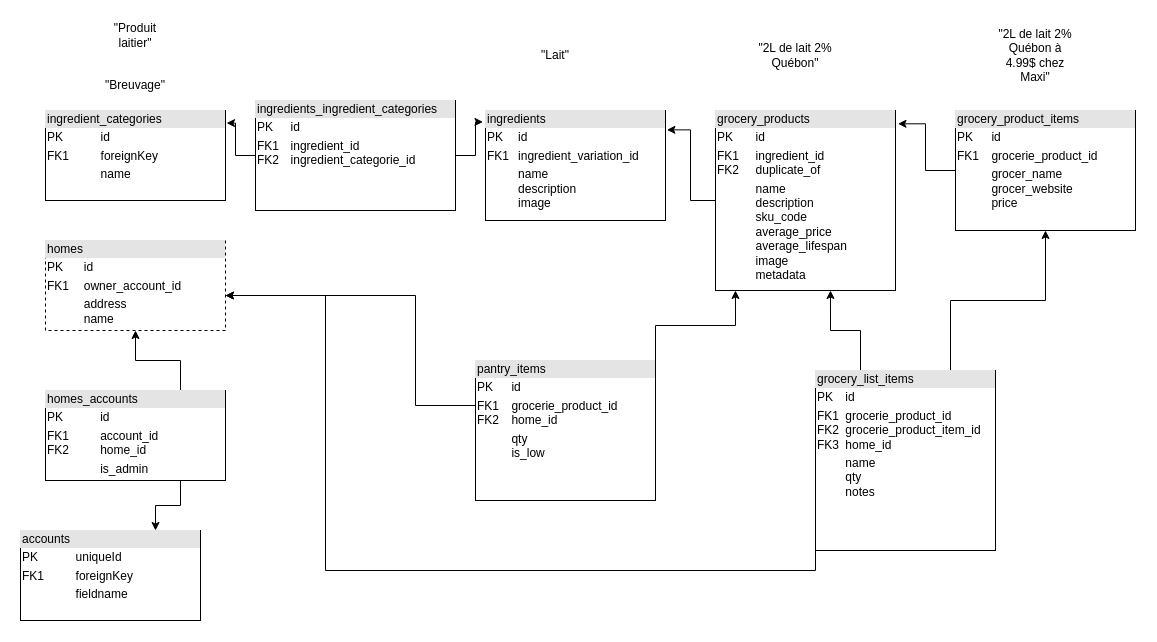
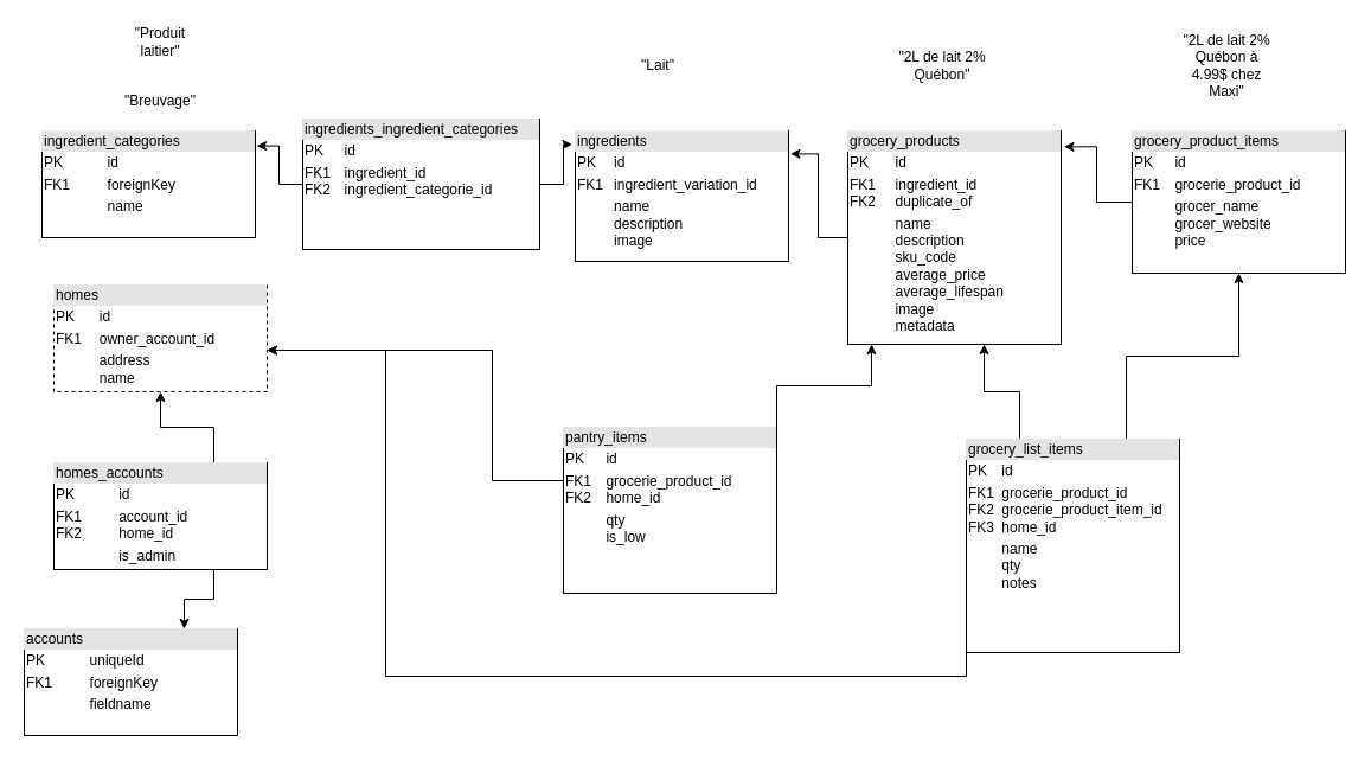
  <mxCell id="0" />
  <mxCell id="1" parent="0" />
  <mxCell id="2" value="&quot;Lait&quot;" style="text;html=1;strokeColor=none;fillColor=none;align=center;verticalAlign=middle;whiteSpace=wrap;rounded=0;" vertex="1" parent="1"><mxGeometry x="525" y="40" width="60" height="30" as="geometry" /></mxCell>
  <mxCell id="3" value="&quot;2L de lait 2% Québon&quot;" style="text;html=1;strokeColor=none;fillColor=none;align=center;verticalAlign=middle;whiteSpace=wrap;rounded=0;" vertex="1" parent="1"><mxGeometry x="755" y="40" width="80" height="30" as="geometry" /></mxCell>
  <mxCell id="4" value="&quot;2L de lait 2% Québon à 4.99$ chez Maxi&quot;" style="text;html=1;strokeColor=none;fillColor=none;align=center;verticalAlign=middle;whiteSpace=wrap;rounded=0;" vertex="1" parent="1"><mxGeometry x="995" y="40" width="80" height="30" as="geometry" /></mxCell>
  <mxCell id="5" value="&quot;Produit laitier&quot;" style="text;html=1;strokeColor=none;fillColor=none;align=center;verticalAlign=middle;whiteSpace=wrap;rounded=0;" vertex="1" parent="1"><mxGeometry x="105" y="20" width="60" height="30" as="geometry" /></mxCell>
  <mxCell id="6" value="&quot;Breuvage&quot;" style="text;html=1;strokeColor=none;fillColor=none;align=center;verticalAlign=middle;whiteSpace=wrap;rounded=0;" vertex="1" parent="1"><mxGeometry x="105" y="70" width="60" height="30" as="geometry" /></mxCell>
- <mxCell id="7" value="&lt;div style=&quot;box-sizing:border-box;width:100%;background:#e4e4e4;padding:2px;&quot;&gt;ingredient_categories&lt;/div&gt;&lt;table style=&quot;width:100%;font-size:1em;&quot; cellpadding=&quot;2&quot; cellspacing=&quot;0&quot;&gt;&lt;tbody&gt;&lt;tr&gt;&lt;td&gt;PK&lt;/td&gt;&lt;td&gt;id&lt;/td&gt;&lt;/tr&gt;&lt;tr&gt;&lt;td&gt;FK1&lt;/td&gt;&lt;td&gt;foreignKey&lt;/td&gt;&lt;/tr&gt;&lt;tr&gt;&lt;td&gt;&lt;/td&gt;&lt;td&gt;name&lt;/td&gt;&lt;/tr&gt;&lt;/tbody&gt;&lt;/table&gt;" style="verticalAlign=top;align=left;overflow=fill;html=1;" vertex="1" parent="1"><mxGeometry x="45" y="110" width="180" height="90" as="geometry" /></mxCell>
+ <mxCell id="7" value="&lt;div style=&quot;box-sizing:border-box;width:100%;background:#e4e4e4;padding:2px;&quot;&gt;ingredient_categories&lt;/div&gt;&lt;table style=&quot;width:100%;font-size:1em;&quot; cellpadding=&quot;2&quot; cellspacing=&quot;0&quot;&gt;&lt;tbody&gt;&lt;tr&gt;&lt;td&gt;PK&lt;/td&gt;&lt;td&gt;id&lt;/td&gt;&lt;/tr&gt;&lt;tr&gt;&lt;td&gt;FK1&lt;/td&gt;&lt;td&gt;foreignKey&lt;/td&gt;&lt;/tr&gt;&lt;tr&gt;&lt;td&gt;&lt;/td&gt;&lt;td&gt;name&lt;/td&gt;&lt;/tr&gt;&lt;/tbody&gt;&lt;/table&gt;" style="verticalAlign=top;align=left;overflow=fill;html=1;" vertex="1" parent="1"><mxGeometry x="35" y="110" width="180" height="90" as="geometry" /></mxCell>
  <mxCell id="8" value="&lt;div style=&quot;box-sizing:border-box;width:100%;background:#e4e4e4;padding:2px;&quot;&gt;ingredients&lt;/div&gt;&lt;table style=&quot;width:100%;font-size:1em;&quot; cellpadding=&quot;2&quot; cellspacing=&quot;0&quot;&gt;&lt;tbody&gt;&lt;tr&gt;&lt;td&gt;PK&lt;/td&gt;&lt;td&gt;id&lt;/td&gt;&lt;/tr&gt;&lt;tr&gt;&lt;td&gt;FK1&lt;/td&gt;&lt;td&gt;ingredient_variation_id&lt;/td&gt;&lt;/tr&gt;&lt;tr&gt;&lt;td&gt;&lt;/td&gt;&lt;td&gt;name&lt;br&gt;description&lt;br&gt;image&lt;/td&gt;&lt;/tr&gt;&lt;/tbody&gt;&lt;/table&gt;" style="verticalAlign=top;align=left;overflow=fill;html=1;" vertex="1" parent="1"><mxGeometry x="485" y="110" width="180" height="110" as="geometry" /></mxCell>
  <mxCell id="9" style="edgeStyle=orthogonalEdgeStyle;rounded=0;orthogonalLoop=1;jettySize=auto;html=1;exitX=0;exitY=0.5;exitDx=0;exitDy=0;entryX=1.008;entryY=0.176;entryDx=0;entryDy=0;entryPerimeter=0;" edge="1" parent="1" source="10" target="8"><mxGeometry relative="1" as="geometry" /></mxCell>
  <mxCell id="10" value="&lt;div style=&quot;box-sizing:border-box;width:100%;background:#e4e4e4;padding:2px;&quot;&gt;grocery_products&lt;/div&gt;&lt;table style=&quot;width:100%;font-size:1em;&quot; cellpadding=&quot;2&quot; cellspacing=&quot;0&quot;&gt;&lt;tbody&gt;&lt;tr&gt;&lt;td&gt;PK&lt;/td&gt;&lt;td&gt;id&lt;/td&gt;&lt;/tr&gt;&lt;tr&gt;&lt;td&gt;FK1&lt;br&gt;FK2&lt;/td&gt;&lt;td&gt;ingredient_id&lt;br&gt;duplicate_of&lt;/td&gt;&lt;/tr&gt;&lt;tr&gt;&lt;td&gt;&lt;/td&gt;&lt;td&gt;name&lt;br&gt;description&lt;br&gt;sku_code&lt;br&gt;average_price&lt;br&gt;average_lifespan&lt;br&gt;image&lt;br&gt;metadata&lt;/td&gt;&lt;/tr&gt;&lt;/tbody&gt;&lt;/table&gt;" style="verticalAlign=top;align=left;overflow=fill;html=1;" vertex="1" parent="1"><mxGeometry x="715" y="110" width="180" height="180" as="geometry" /></mxCell>
  <mxCell id="11" style="edgeStyle=orthogonalEdgeStyle;rounded=0;orthogonalLoop=1;jettySize=auto;html=1;exitX=0;exitY=0.5;exitDx=0;exitDy=0;entryX=1.014;entryY=0.074;entryDx=0;entryDy=0;entryPerimeter=0;" edge="1" parent="1" source="12" target="10"><mxGeometry relative="1" as="geometry" /></mxCell>
  <mxCell id="12" value="&lt;div style=&quot;box-sizing:border-box;width:100%;background:#e4e4e4;padding:2px;&quot;&gt;grocery_product_items&lt;/div&gt;&lt;table style=&quot;width:100%;font-size:1em;&quot; cellpadding=&quot;2&quot; cellspacing=&quot;0&quot;&gt;&lt;tbody&gt;&lt;tr&gt;&lt;td&gt;PK&lt;/td&gt;&lt;td&gt;id&lt;/td&gt;&lt;/tr&gt;&lt;tr&gt;&lt;td&gt;FK1&lt;/td&gt;&lt;td&gt;grocerie_product_id&lt;/td&gt;&lt;/tr&gt;&lt;tr&gt;&lt;td&gt;&lt;/td&gt;&lt;td&gt;grocer_name&lt;br&gt;grocer_website&lt;br&gt;price&lt;/td&gt;&lt;/tr&gt;&lt;/tbody&gt;&lt;/table&gt;" style="verticalAlign=top;align=left;overflow=fill;html=1;" vertex="1" parent="1"><mxGeometry x="955" y="110" width="180" height="120" as="geometry" /></mxCell>
  <mxCell id="13" value="&lt;div style=&quot;box-sizing:border-box;width:100%;background:#e4e4e4;padding:2px;&quot;&gt;accounts&lt;/div&gt;&lt;table style=&quot;width:100%;font-size:1em;&quot; cellpadding=&quot;2&quot; cellspacing=&quot;0&quot;&gt;&lt;tbody&gt;&lt;tr&gt;&lt;td&gt;PK&lt;/td&gt;&lt;td&gt;uniqueId&lt;/td&gt;&lt;/tr&gt;&lt;tr&gt;&lt;td&gt;FK1&lt;/td&gt;&lt;td&gt;foreignKey&lt;/td&gt;&lt;/tr&gt;&lt;tr&gt;&lt;td&gt;&lt;/td&gt;&lt;td&gt;fieldname&lt;/td&gt;&lt;/tr&gt;&lt;/tbody&gt;&lt;/table&gt;" style="verticalAlign=top;align=left;overflow=fill;html=1;" vertex="1" parent="1"><mxGeometry x="20" y="530" width="180" height="90" as="geometry" /></mxCell>
  <mxCell id="14" style="edgeStyle=orthogonalEdgeStyle;rounded=0;orthogonalLoop=1;jettySize=auto;html=1;exitX=1;exitY=0;exitDx=0;exitDy=0;entryX=0.111;entryY=1;entryDx=0;entryDy=0;entryPerimeter=0;" edge="1" parent="1" source="16" target="10"><mxGeometry relative="1" as="geometry" /></mxCell>
  <mxCell id="15" style="edgeStyle=orthogonalEdgeStyle;rounded=0;orthogonalLoop=1;jettySize=auto;html=1;" edge="1" parent="1" source="16" target="24"><mxGeometry relative="1" as="geometry"><Array as="points"><mxPoint x="415" y="405" /><mxPoint x="415" y="295" /></Array></mxGeometry></mxCell>
  <mxCell id="16" value="&lt;div style=&quot;box-sizing:border-box;width:100%;background:#e4e4e4;padding:2px;&quot;&gt;pantry_items&lt;/div&gt;&lt;table style=&quot;width:100%;font-size:1em;&quot; cellpadding=&quot;2&quot; cellspacing=&quot;0&quot;&gt;&lt;tbody&gt;&lt;tr&gt;&lt;td&gt;PK&lt;/td&gt;&lt;td&gt;id&lt;/td&gt;&lt;/tr&gt;&lt;tr&gt;&lt;td&gt;FK1&lt;br&gt;FK2&lt;/td&gt;&lt;td&gt;grocerie_product_id&lt;br&gt;home_id&lt;/td&gt;&lt;/tr&gt;&lt;tr&gt;&lt;td&gt;&lt;/td&gt;&lt;td&gt;qty&lt;br&gt;is_low&lt;/td&gt;&lt;/tr&gt;&lt;/tbody&gt;&lt;/table&gt;" style="verticalAlign=top;align=left;overflow=fill;html=1;" vertex="1" parent="1"><mxGeometry x="475" y="360" width="180" height="140" as="geometry" /></mxCell>
  <mxCell id="17" style="edgeStyle=orthogonalEdgeStyle;rounded=0;orthogonalLoop=1;jettySize=auto;html=1;exitX=0.25;exitY=0;exitDx=0;exitDy=0;entryX=0.639;entryY=1;entryDx=0;entryDy=0;entryPerimeter=0;" edge="1" parent="1" source="20" target="10"><mxGeometry relative="1" as="geometry" /></mxCell>
  <mxCell id="18" style="edgeStyle=orthogonalEdgeStyle;rounded=0;orthogonalLoop=1;jettySize=auto;html=1;exitX=0.75;exitY=0;exitDx=0;exitDy=0;" edge="1" parent="1" source="20" target="12"><mxGeometry relative="1" as="geometry" /></mxCell>
  <mxCell id="19" style="edgeStyle=orthogonalEdgeStyle;rounded=0;orthogonalLoop=1;jettySize=auto;html=1;" edge="1" parent="1" source="20" target="24"><mxGeometry relative="1" as="geometry"><Array as="points"><mxPoint x="815" y="570" /><mxPoint x="325" y="570" /><mxPoint x="325" y="295" /></Array></mxGeometry></mxCell>
  <mxCell id="20" value="&lt;div style=&quot;box-sizing:border-box;width:100%;background:#e4e4e4;padding:2px;&quot;&gt;grocery_list_items&lt;/div&gt;&lt;table style=&quot;width:100%;font-size:1em;&quot; cellpadding=&quot;2&quot; cellspacing=&quot;0&quot;&gt;&lt;tbody&gt;&lt;tr&gt;&lt;td&gt;PK&lt;/td&gt;&lt;td&gt;id&lt;/td&gt;&lt;/tr&gt;&lt;tr&gt;&lt;td&gt;FK1&lt;br&gt;FK2&lt;br&gt;FK3&lt;/td&gt;&lt;td&gt;grocerie_product_id&lt;br&gt;grocerie_product_item_id&lt;br&gt;home_id&lt;/td&gt;&lt;/tr&gt;&lt;tr&gt;&lt;td&gt;&lt;/td&gt;&lt;td&gt;name&lt;br&gt;qty&lt;br&gt;notes&lt;/td&gt;&lt;/tr&gt;&lt;/tbody&gt;&lt;/table&gt;" style="verticalAlign=top;align=left;overflow=fill;html=1;" vertex="1" parent="1"><mxGeometry x="815" y="370" width="180" height="180" as="geometry" /></mxCell>
  <mxCell id="21" style="edgeStyle=orthogonalEdgeStyle;rounded=0;orthogonalLoop=1;jettySize=auto;html=1;entryX=-0.014;entryY=0.104;entryDx=0;entryDy=0;entryPerimeter=0;" edge="1" parent="1" source="23" target="8"><mxGeometry relative="1" as="geometry" /></mxCell>
  <mxCell id="22" style="edgeStyle=orthogonalEdgeStyle;rounded=0;orthogonalLoop=1;jettySize=auto;html=1;exitX=0;exitY=0.5;exitDx=0;exitDy=0;entryX=1.006;entryY=0.14;entryDx=0;entryDy=0;entryPerimeter=0;" edge="1" parent="1" source="23" target="7"><mxGeometry relative="1" as="geometry" /></mxCell>
  <mxCell id="23" value="&lt;div style=&quot;box-sizing:border-box;width:100%;background:#e4e4e4;padding:2px;&quot;&gt;ingredients_ingredient_categories&lt;/div&gt;&lt;table style=&quot;width:100%;font-size:1em;&quot; cellpadding=&quot;2&quot; cellspacing=&quot;0&quot;&gt;&lt;tbody&gt;&lt;tr&gt;&lt;td&gt;PK&lt;/td&gt;&lt;td&gt;id&lt;/td&gt;&lt;/tr&gt;&lt;tr&gt;&lt;td&gt;FK1&lt;br&gt;FK2&lt;/td&gt;&lt;td&gt;ingredient_id&lt;br&gt;ingredient_categorie_id&lt;/td&gt;&lt;/tr&gt;&lt;tr&gt;&lt;td&gt;&lt;/td&gt;&lt;td&gt;&lt;br&gt;&lt;/td&gt;&lt;/tr&gt;&lt;/tbody&gt;&lt;/table&gt;" style="verticalAlign=top;align=left;overflow=fill;html=1;" vertex="1" parent="1"><mxGeometry x="255" y="100" width="200" height="110" as="geometry" /></mxCell>
  <mxCell id="24" value="&lt;div style=&quot;box-sizing:border-box;width:100%;background:#e4e4e4;padding:2px;&quot;&gt;homes&lt;/div&gt;&lt;table style=&quot;width:100%;font-size:1em;&quot; cellpadding=&quot;2&quot; cellspacing=&quot;0&quot;&gt;&lt;tbody&gt;&lt;tr&gt;&lt;td&gt;PK&lt;/td&gt;&lt;td&gt;id&lt;/td&gt;&lt;/tr&gt;&lt;tr&gt;&lt;td&gt;FK1&lt;/td&gt;&lt;td&gt;owner_account_id&lt;/td&gt;&lt;/tr&gt;&lt;tr&gt;&lt;td&gt;&lt;/td&gt;&lt;td&gt;address&lt;br&gt;name&lt;/td&gt;&lt;/tr&gt;&lt;/tbody&gt;&lt;/table&gt;" style="verticalAlign=top;align=left;overflow=fill;html=1;dashed=1;" vertex="1" parent="1"><mxGeometry x="45" y="240" width="180" height="90" as="geometry" /></mxCell>
  <mxCell id="25" style="edgeStyle=orthogonalEdgeStyle;rounded=0;orthogonalLoop=1;jettySize=auto;html=1;exitX=0.75;exitY=1;exitDx=0;exitDy=0;entryX=0.75;entryY=0;entryDx=0;entryDy=0;" edge="1" parent="1" source="27" target="13"><mxGeometry relative="1" as="geometry" /></mxCell>
  <mxCell id="26" style="edgeStyle=orthogonalEdgeStyle;rounded=0;orthogonalLoop=1;jettySize=auto;html=1;exitX=0.75;exitY=0;exitDx=0;exitDy=0;" edge="1" parent="1" source="27" target="24"><mxGeometry relative="1" as="geometry" /></mxCell>
  <mxCell id="27" value="&lt;div style=&quot;box-sizing:border-box;width:100%;background:#e4e4e4;padding:2px;&quot;&gt;homes_accounts&lt;/div&gt;&lt;table style=&quot;width:100%;font-size:1em;&quot; cellpadding=&quot;2&quot; cellspacing=&quot;0&quot;&gt;&lt;tbody&gt;&lt;tr&gt;&lt;td&gt;PK&lt;/td&gt;&lt;td&gt;id&lt;/td&gt;&lt;/tr&gt;&lt;tr&gt;&lt;td&gt;FK1&lt;br&gt;FK2&lt;/td&gt;&lt;td&gt;account_id&lt;br&gt;home_id&lt;/td&gt;&lt;/tr&gt;&lt;tr&gt;&lt;td&gt;&lt;br&gt;&lt;/td&gt;&lt;td&gt;is_admin&lt;/td&gt;&lt;/tr&gt;&lt;/tbody&gt;&lt;/table&gt;" style="verticalAlign=top;align=left;overflow=fill;html=1;" vertex="1" parent="1"><mxGeometry x="45" y="390" width="180" height="90" as="geometry" /></mxCell>
